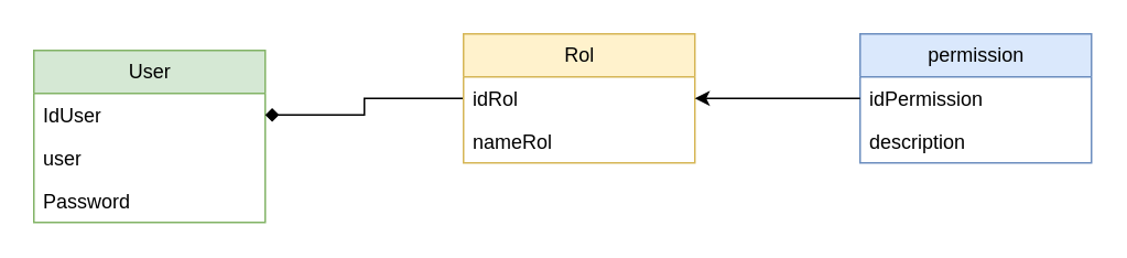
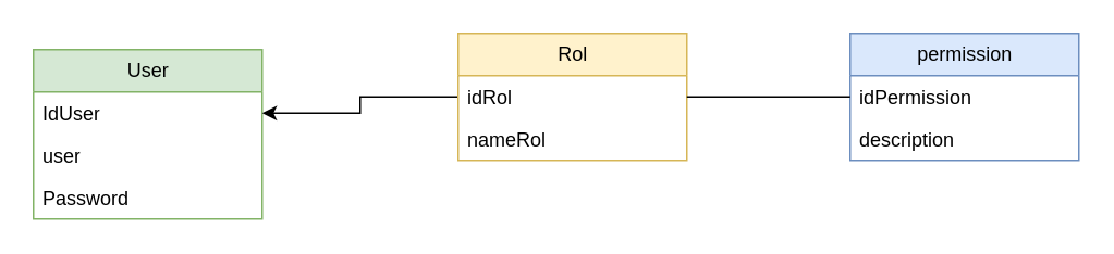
  <mxCell id="0" />
  <mxCell id="1" parent="0" />
  <mxCell id="2" value="User" style="swimlane;fontStyle=0;childLayout=stackLayout;horizontal=1;startSize=26;fillColor=#d5e8d4;horizontalStack=0;resizeParent=1;resizeParentMax=0;resizeLast=0;collapsible=1;marginBottom=0;html=1;strokeColor=#82b366;" vertex="1" parent="1"><mxGeometry x="20" y="30" width="140" height="104" as="geometry" /></mxCell>
  <mxCell id="3" value="IdUser" style="text;strokeColor=none;fillColor=none;align=left;verticalAlign=top;spacingLeft=4;spacingRight=4;overflow=hidden;rotatable=0;points=[[0,0.5],[1,0.5]];portConstraint=eastwest;whiteSpace=wrap;html=1;" vertex="1" parent="2"><mxGeometry y="26" width="140" height="26" as="geometry" /></mxCell>
  <mxCell id="4" value="user" style="text;strokeColor=none;fillColor=none;align=left;verticalAlign=top;spacingLeft=4;spacingRight=4;overflow=hidden;rotatable=0;points=[[0,0.5],[1,0.5]];portConstraint=eastwest;whiteSpace=wrap;html=1;" vertex="1" parent="2"><mxGeometry y="52" width="140" height="26" as="geometry" /></mxCell>
  <mxCell id="5" value="Password" style="text;strokeColor=none;fillColor=none;align=left;verticalAlign=top;spacingLeft=4;spacingRight=4;overflow=hidden;rotatable=0;points=[[0,0.5],[1,0.5]];portConstraint=eastwest;whiteSpace=wrap;html=1;" vertex="1" parent="2"><mxGeometry y="78" width="140" height="26" as="geometry" /></mxCell>
- <mxCell id="6" style="edgeStyle=orthogonalEdgeStyle;rounded=0;orthogonalLoop=1;jettySize=auto;html=1;entryX=1;entryY=0.5;entryDx=0;entryDy=0;endArrow=diamond;" edge="1" parent="1" source="7" target="3"><mxGeometry relative="1" as="geometry" /></mxCell>
+ <mxCell id="6" style="edgeStyle=orthogonalEdgeStyle;rounded=0;orthogonalLoop=1;jettySize=auto;html=1;entryX=1;entryY=0.5;entryDx=0;entryDy=0;" edge="1" parent="1" source="7" target="3"><mxGeometry relative="1" as="geometry" /></mxCell>
  <mxCell id="7" value="Rol" style="swimlane;fontStyle=0;childLayout=stackLayout;horizontal=1;startSize=26;fillColor=#fff2cc;horizontalStack=0;resizeParent=1;resizeParentMax=0;resizeLast=0;collapsible=1;marginBottom=0;html=1;strokeColor=#d6b656;" vertex="1" parent="1"><mxGeometry x="280" y="20" width="140" height="78" as="geometry" /></mxCell>
  <mxCell id="8" value="idRol" style="text;strokeColor=none;fillColor=none;align=left;verticalAlign=top;spacingLeft=4;spacingRight=4;overflow=hidden;rotatable=0;points=[[0,0.5],[1,0.5]];portConstraint=eastwest;whiteSpace=wrap;html=1;" vertex="1" parent="7"><mxGeometry y="26" width="140" height="26" as="geometry" /></mxCell>
  <mxCell id="9" value="nameRol" style="text;strokeColor=none;fillColor=none;align=left;verticalAlign=top;spacingLeft=4;spacingRight=4;overflow=hidden;rotatable=0;points=[[0,0.5],[1,0.5]];portConstraint=eastwest;whiteSpace=wrap;html=1;" vertex="1" parent="7"><mxGeometry y="52" width="140" height="26" as="geometry" /></mxCell>
  <mxCell id="10" value="permission" style="swimlane;fontStyle=0;childLayout=stackLayout;horizontal=1;startSize=26;fillColor=#dae8fc;horizontalStack=0;resizeParent=1;resizeParentMax=0;resizeLast=0;collapsible=1;marginBottom=0;html=1;strokeColor=#6c8ebf;" vertex="1" parent="1"><mxGeometry x="520" y="20" width="140" height="78" as="geometry" /></mxCell>
  <mxCell id="11" value="idPermission" style="text;strokeColor=none;fillColor=none;align=left;verticalAlign=top;spacingLeft=4;spacingRight=4;overflow=hidden;rotatable=0;points=[[0,0.5],[1,0.5]];portConstraint=eastwest;whiteSpace=wrap;html=1;" vertex="1" parent="10"><mxGeometry y="26" width="140" height="26" as="geometry" /></mxCell>
  <mxCell id="12" value="description" style="text;strokeColor=none;fillColor=none;align=left;verticalAlign=top;spacingLeft=4;spacingRight=4;overflow=hidden;rotatable=0;points=[[0,0.5],[1,0.5]];portConstraint=eastwest;whiteSpace=wrap;html=1;" vertex="1" parent="10"><mxGeometry y="52" width="140" height="26" as="geometry" /></mxCell>
- <mxCell id="13" style="edgeStyle=orthogonalEdgeStyle;rounded=0;orthogonalLoop=1;jettySize=auto;html=1;entryX=1;entryY=0.5;entryDx=0;entryDy=0;" edge="1" parent="1" source="11" target="8"><mxGeometry relative="1" as="geometry" /></mxCell>
+ <mxCell id="13" style="edgeStyle=orthogonalEdgeStyle;rounded=0;orthogonalLoop=1;jettySize=auto;html=1;entryX=1;entryY=0.5;entryDx=0;entryDy=0;endArrow=none;" edge="1" parent="1" source="11" target="8"><mxGeometry relative="1" as="geometry" /></mxCell>
